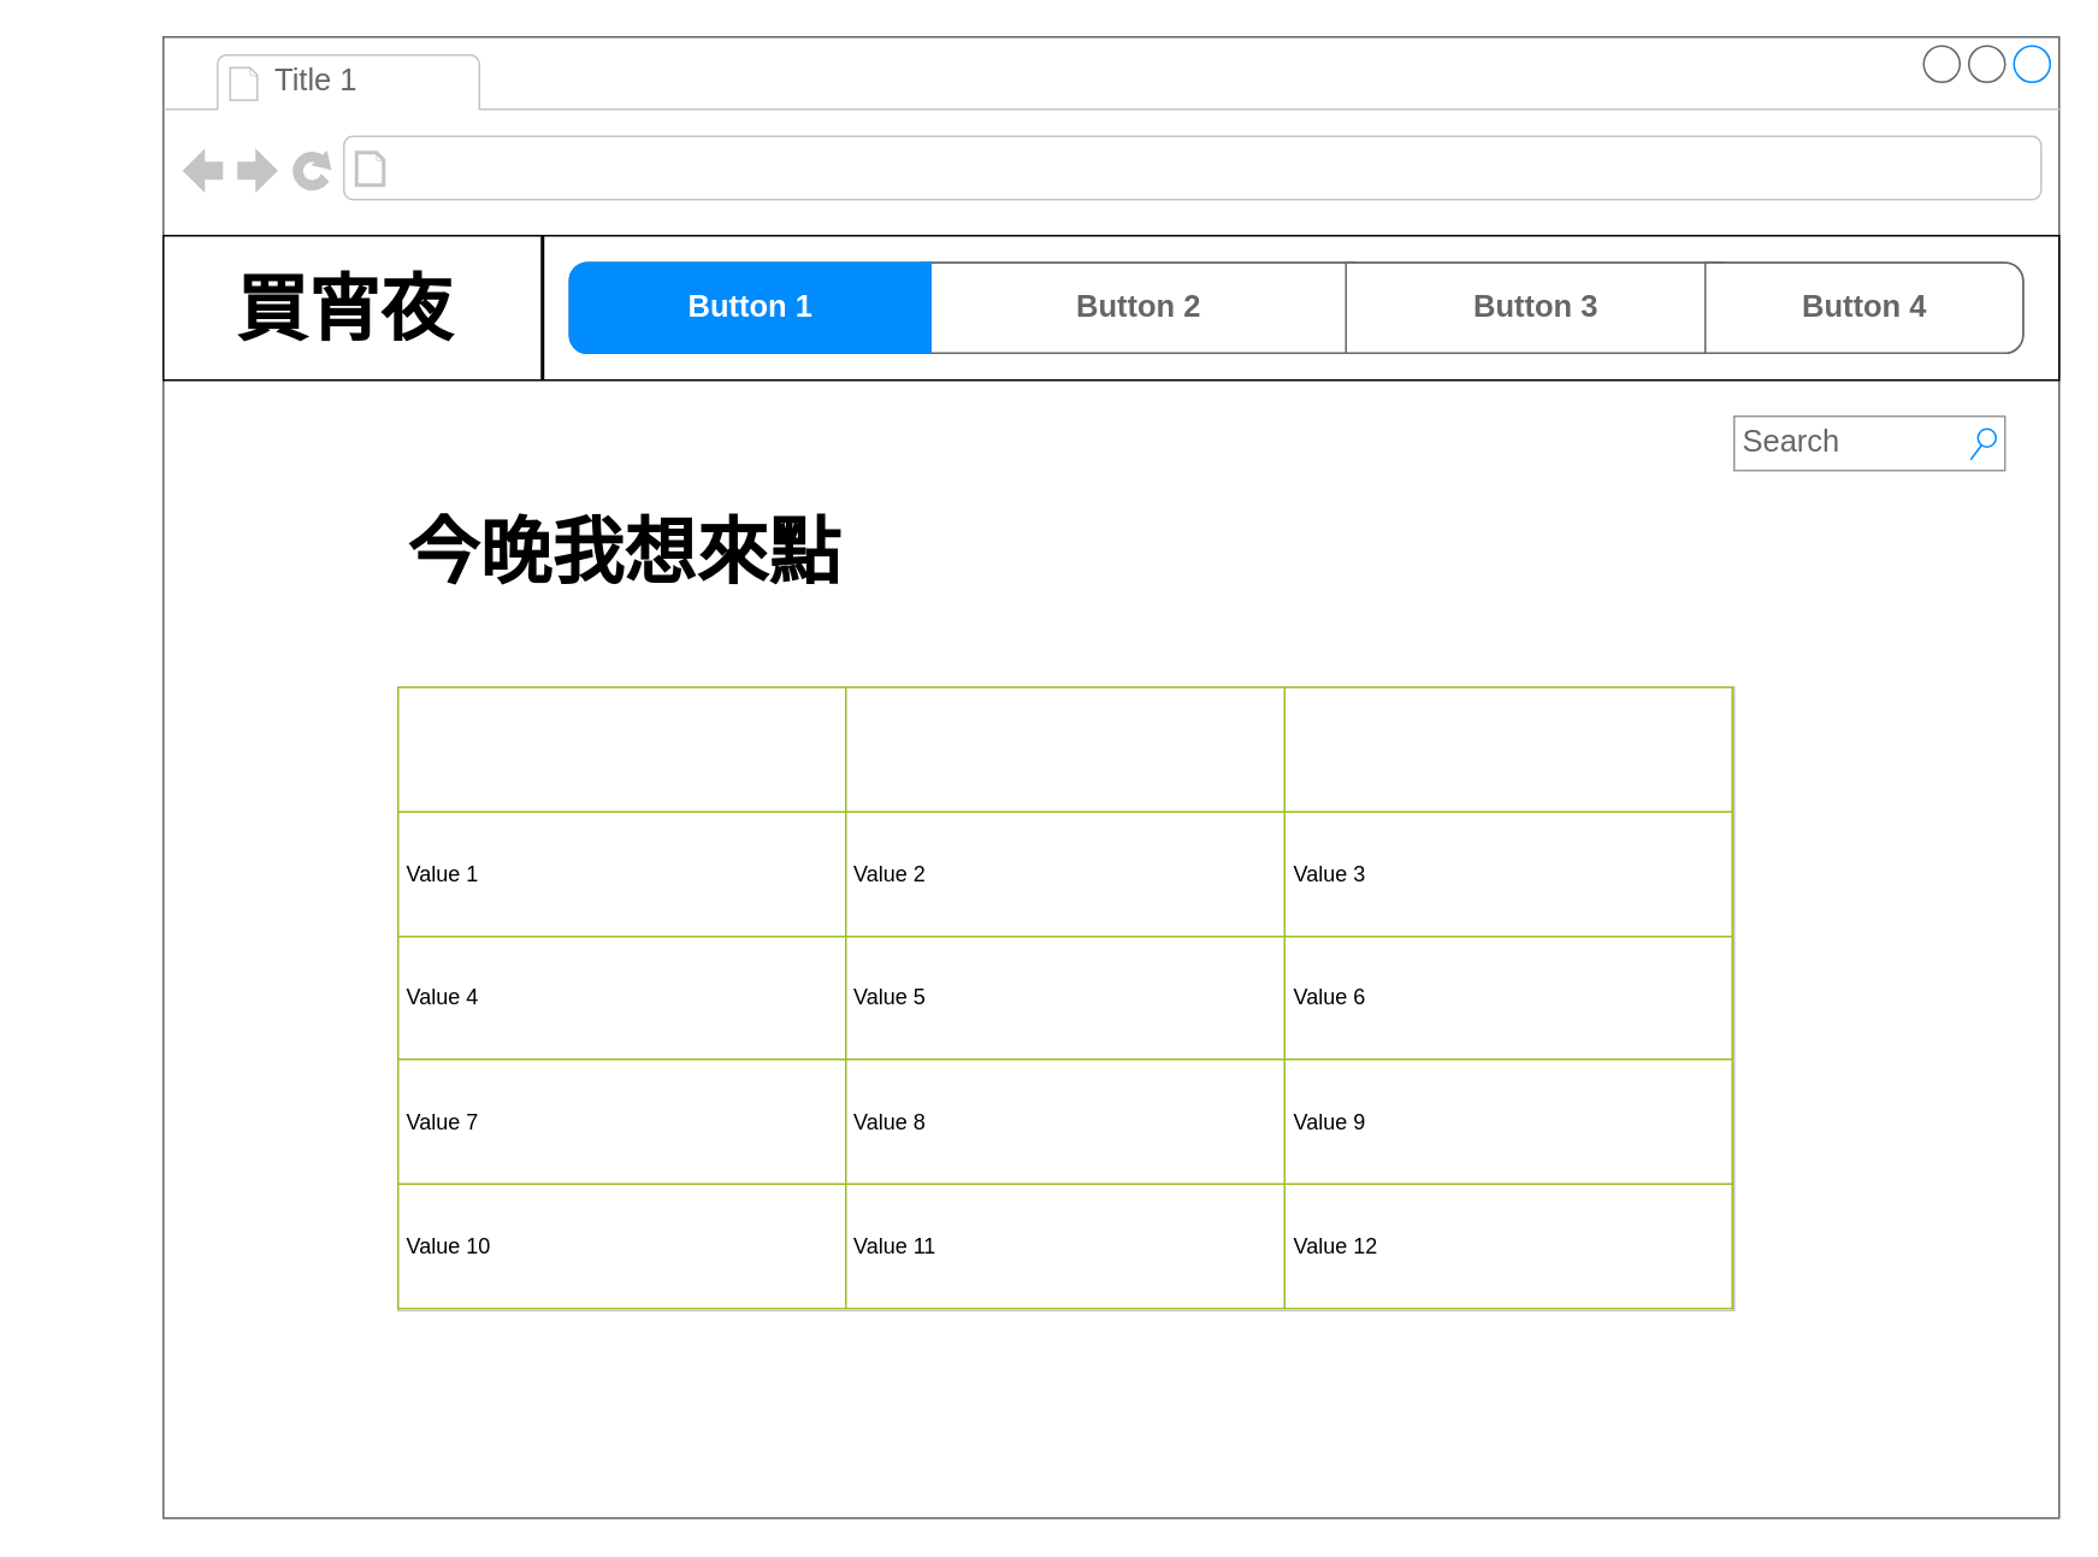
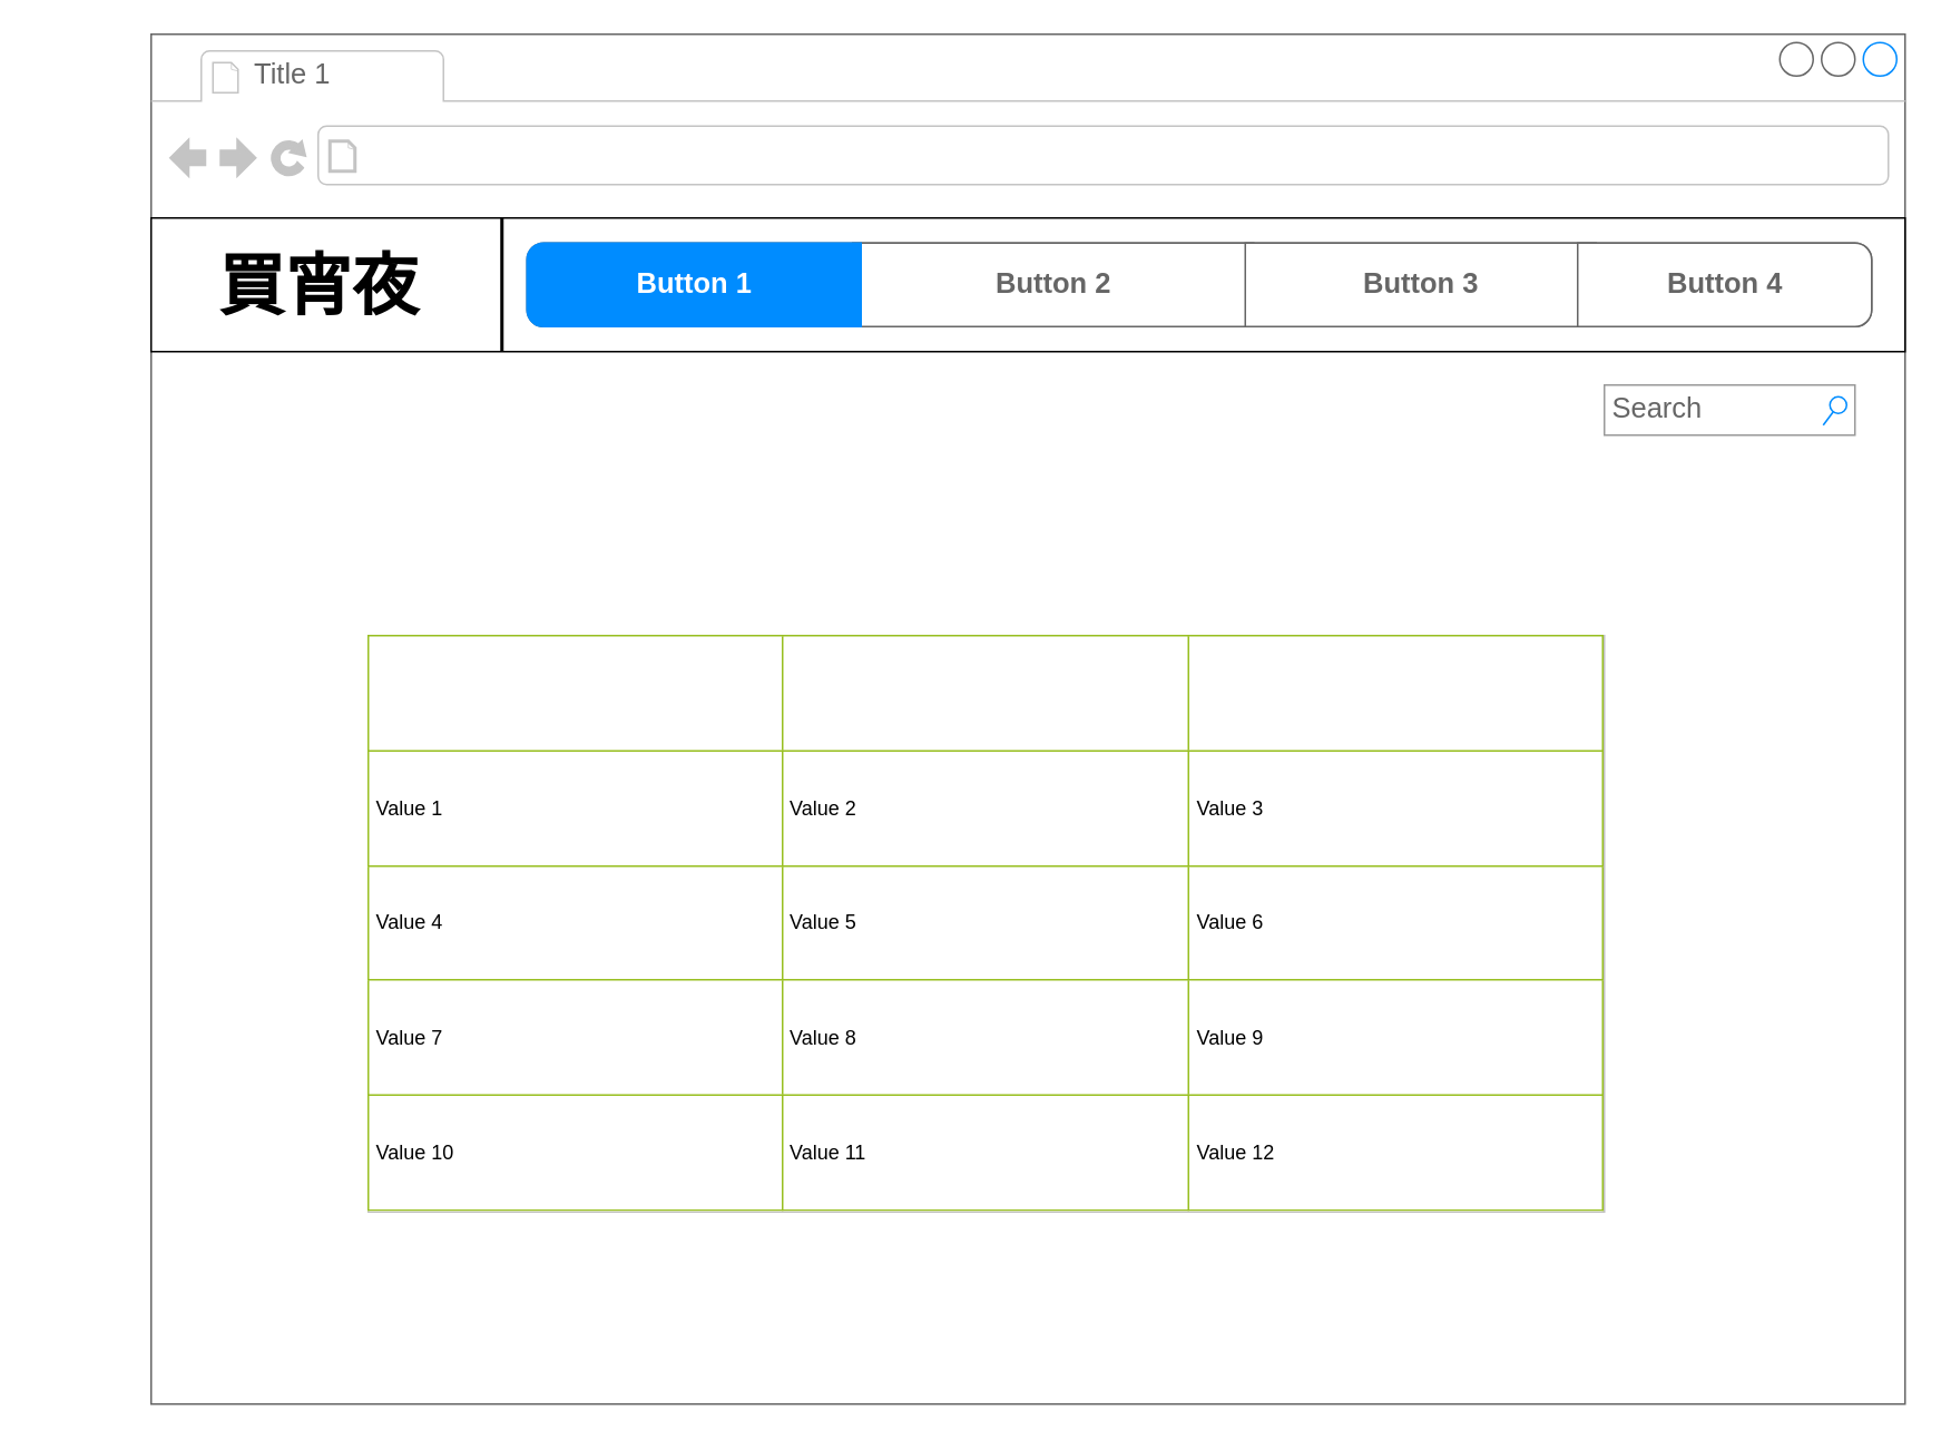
  <mxCell id="0" />
  <mxCell id="1" parent="0" />
  <mxCell id="2" value="" style="strokeWidth=1;shadow=0;dashed=0;align=center;html=1;shape=mxgraph.mockup.containers.browserWindow;rSize=0;strokeColor=#666666;mainText=,;recursiveResize=0;rounded=0;labelBackgroundColor=none;fontFamily=Verdana;fontSize=12" parent="1" vertex="1"><mxGeometry x="90" y="20" width="1050" height="820" as="geometry" /></mxCell>
  <mxCell id="3" value="Title 1" style="strokeWidth=1;shadow=0;dashed=0;align=center;html=1;shape=mxgraph.mockup.containers.anchor;fontSize=17;fontColor=#666666;align=left;" parent="2" vertex="1"><mxGeometry x="60" y="12" width="110" height="26" as="geometry" /></mxCell>
  <mxCell id="4" value="&lt;div style=&quot;text-align: justify&quot;&gt;&lt;/div&gt;" style="whiteSpace=wrap;html=1;rounded=0;shadow=0;labelBackgroundColor=none;strokeWidth=1;fontFamily=Verdana;fontSize=12;align=center;verticalAlign=top;" parent="2" vertex="1"><mxGeometry y="110" width="1050" height="80" as="geometry" /></mxCell>
  <mxCell id="5" value="" style="line;strokeWidth=2;direction=south;html=1;" vertex="1" parent="2"><mxGeometry x="205" y="110" width="10" height="80" as="geometry" /></mxCell>
  <mxCell id="6" value="買宵夜" style="text;html=1;points=[];align=center;verticalAlign=top;spacingTop=-4;fontSize=40;fontFamily=Verdana;horizontal=1;fontStyle=1" parent="2" vertex="1"><mxGeometry x="-70" y="125" width="340" height="50" as="geometry" /></mxCell>
  <mxCell id="7" value="&lt;table border=&quot;1&quot; width=&quot;100%&quot; height=&quot;100%&quot; cellpadding=&quot;4&quot; style=&quot;width:100%;height:100%;border-collapse:collapse;&quot;&gt;&lt;tbody&gt;&lt;tr style=&quot;color: rgb(255, 255, 255); border: 1px solid rgb(152, 191, 33);&quot;&gt;&lt;th align=&quot;left&quot;&gt;Title 1&lt;/th&gt;&lt;th align=&quot;left&quot;&gt;Title 2&lt;/th&gt;&lt;th align=&quot;left&quot;&gt;Title 3&lt;/th&gt;&lt;/tr&gt;&lt;tr style=&quot;border:1px solid #98bf21;&quot;&gt;&lt;td&gt;Value 1&lt;/td&gt;&lt;td&gt;Value 2&lt;/td&gt;&lt;td&gt;Value 3&lt;/td&gt;&lt;/tr&gt;&lt;tr style=&quot;border: 1px solid rgb(152, 191, 33);&quot;&gt;&lt;td&gt;Value 4&lt;/td&gt;&lt;td&gt;Value 5&lt;/td&gt;&lt;td&gt;Value 6&lt;/td&gt;&lt;/tr&gt;&lt;tr style=&quot;border:1px solid #98bf21;&quot;&gt;&lt;td&gt;Value 7&lt;/td&gt;&lt;td&gt;Value 8&lt;/td&gt;&lt;td&gt;Value 9&lt;/td&gt;&lt;/tr&gt;&lt;tr style=&quot;border: 1px solid rgb(152, 191, 33);&quot;&gt;&lt;td&gt;Value 10&lt;/td&gt;&lt;td&gt;Value 11&lt;/td&gt;&lt;td&gt;Value 12&lt;/td&gt;&lt;/tr&gt;&lt;/tbody&gt;&lt;/table&gt;" style="text;html=1;strokeColor=#c0c0c0;fillColor=#ffffff;overflow=fill;rounded=0;labelBackgroundColor=#ffffff;labelBorderColor=none;" vertex="1" parent="2"><mxGeometry x="130" y="360" width="740" height="345" as="geometry" /></mxCell>
  <mxCell id="8" value="Search" style="strokeWidth=1;shadow=0;dashed=0;align=center;html=1;shape=mxgraph.mockup.forms.searchBox;strokeColor=#999999;mainText=;strokeColor2=#008cff;fontColor=#666666;fontSize=17;align=left;spacingLeft=3;labelBackgroundColor=#ffffff;" vertex="1" parent="2"><mxGeometry x="870" y="210" width="150" height="30" as="geometry" /></mxCell>
  <mxCell id="9" value="" style="strokeWidth=1;shadow=0;dashed=0;align=center;shape=mxgraph.mockup.rrect;rSize=10;fillColor=#ffffff;strokeColor=#666666;labelBackgroundColor=#ffffff;fontSize=40;html=1;" vertex="1" parent="2"><mxGeometry x="225" y="125" width="805" height="50" as="geometry" /></mxCell>
  <mxCell id="10" value="Button 2" style="strokeColor=inherit;fillColor=inherit;gradientColor=inherit;strokeWidth=1;shadow=0;dashed=0;align=center;html=1;shape=mxgraph.mockup.rrect;rSize=0;fontSize=17;fontColor=#666666;fontStyle=1;resizeHeight=1;" vertex="1" parent="9"><mxGeometry width="240" height="50" relative="1" as="geometry"><mxPoint x="195" as="offset" /></mxGeometry></mxCell>
  <mxCell id="11" value="Button 3" style="strokeColor=inherit;fillColor=inherit;gradientColor=inherit;strokeWidth=1;shadow=0;dashed=0;align=center;html=1;shape=mxgraph.mockup.rrect;rSize=0;fontSize=17;fontColor=#666666;fontStyle=1;resizeHeight=1;" vertex="1" parent="9"><mxGeometry width="210" height="50" relative="1" as="geometry"><mxPoint x="430" as="offset" /></mxGeometry></mxCell>
  <mxCell id="12" value="Button 4" style="strokeColor=inherit;fillColor=inherit;gradientColor=inherit;strokeWidth=1;shadow=0;dashed=0;align=center;html=1;shape=mxgraph.mockup.rightButton;rSize=10;fontSize=17;fontColor=#666666;fontStyle=1;resizeHeight=1;" vertex="1" parent="9"><mxGeometry x="1" width="176" height="50" relative="1" as="geometry"><mxPoint x="-176" as="offset" /></mxGeometry></mxCell>
  <mxCell id="13" value="Button 1" style="strokeWidth=1;shadow=0;dashed=0;align=center;html=1;shape=mxgraph.mockup.leftButton;rSize=10;fontSize=17;fontColor=#ffffff;fontStyle=1;fillColor=#008cff;strokeColor=#008cff;resizeHeight=1;" vertex="1" parent="9"><mxGeometry width="200" height="50" relative="1" as="geometry" /></mxCell>
- <mxCell id="14" value="今晚我想來點" style="text;html=1;points=[];align=center;verticalAlign=top;spacingTop=-4;fontSize=40;fontFamily=Verdana;horizontal=1;fontStyle=1" vertex="1" parent="2"><mxGeometry x="85" y="260" width="340" height="50" as="geometry" /></mxCell>
